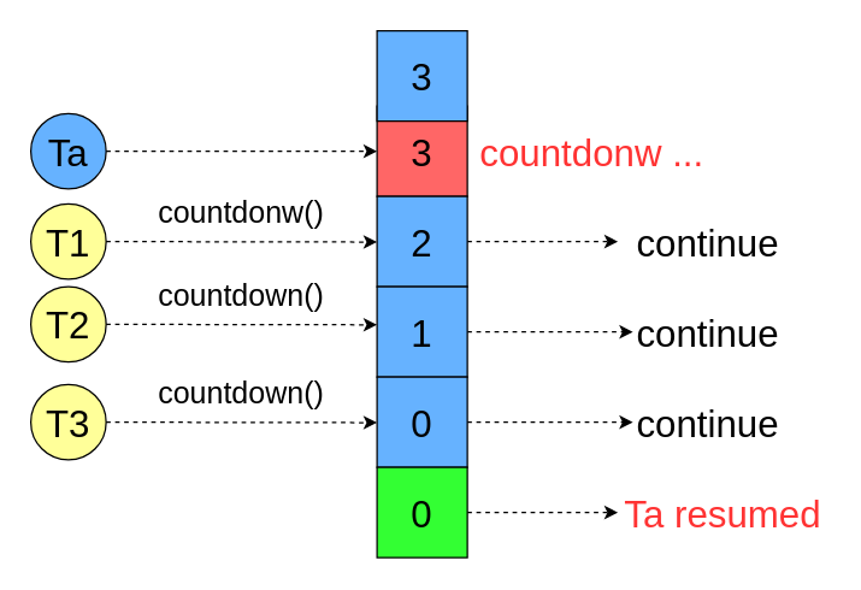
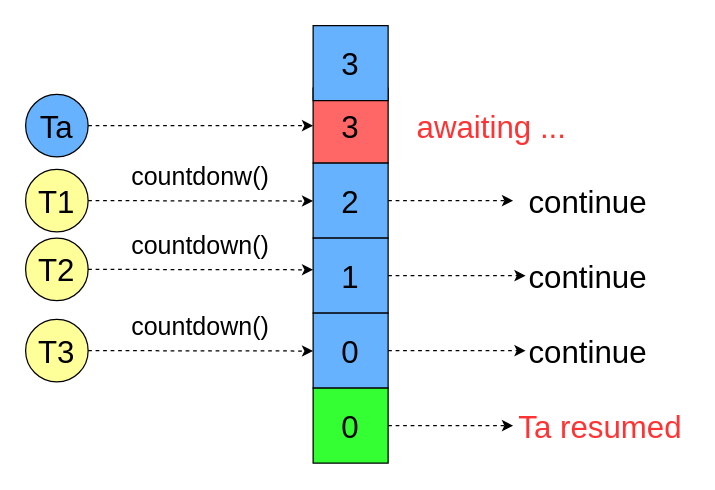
  <mxCell id="0" />
  <mxCell id="1" parent="0" />
  <mxCell id="2" value="&lt;font style=&quot;font-size: 25px&quot;&gt;3&lt;/font&gt;" style="whiteSpace=wrap;html=1;aspect=fixed;fillColor=#FF6666;" vertex="1" parent="1"><mxGeometry x="250" y="70" width="60" height="60" as="geometry" /></mxCell>
  <mxCell id="3" value="&lt;font style=&quot;font-size: 25px&quot;&gt;3&lt;/font&gt;" style="whiteSpace=wrap;html=1;aspect=fixed;fillColor=#66B2FF;" vertex="1" parent="1"><mxGeometry x="250" y="20" width="60" height="60" as="geometry" /></mxCell>
  <mxCell id="4" style="edgeStyle=none;rounded=0;orthogonalLoop=1;jettySize=auto;html=1;exitX=1;exitY=0.5;exitDx=0;exitDy=0;dashed=1;" edge="1" parent="1" source="5"><mxGeometry relative="1" as="geometry"><mxPoint x="410" y="160" as="targetPoint" /></mxGeometry></mxCell>
  <mxCell id="5" value="&lt;font style=&quot;font-size: 25px&quot;&gt;2&lt;/font&gt;" style="whiteSpace=wrap;html=1;aspect=fixed;fillColor=#66B2FF;" vertex="1" parent="1"><mxGeometry x="250" y="130" width="60" height="60" as="geometry" /></mxCell>
  <mxCell id="6" style="edgeStyle=none;rounded=0;orthogonalLoop=1;jettySize=auto;html=1;exitX=1;exitY=0.5;exitDx=0;exitDy=0;dashed=1;" edge="1" parent="1" source="7"><mxGeometry relative="1" as="geometry"><mxPoint x="420" y="220" as="targetPoint" /></mxGeometry></mxCell>
  <mxCell id="7" value="&lt;font style=&quot;font-size: 25px&quot;&gt;1&lt;/font&gt;" style="whiteSpace=wrap;html=1;aspect=fixed;fillColor=#66B2FF;" vertex="1" parent="1"><mxGeometry x="250" y="190" width="60" height="60" as="geometry" /></mxCell>
  <mxCell id="8" style="edgeStyle=none;rounded=0;orthogonalLoop=1;jettySize=auto;html=1;dashed=1;" edge="1" parent="1" source="9"><mxGeometry relative="1" as="geometry"><mxPoint x="420" y="280" as="targetPoint" /></mxGeometry></mxCell>
  <mxCell id="9" value="&lt;font style=&quot;font-size: 25px&quot;&gt;0&lt;/font&gt;" style="whiteSpace=wrap;html=1;aspect=fixed;fillColor=#66B2FF;" vertex="1" parent="1"><mxGeometry x="250" y="250" width="60" height="60" as="geometry" /></mxCell>
  <mxCell id="10" style="edgeStyle=none;rounded=0;orthogonalLoop=1;jettySize=auto;html=1;dashed=1;" edge="1" parent="1" source="11" target="27"><mxGeometry relative="1" as="geometry" /></mxCell>
  <mxCell id="11" value="&lt;font style=&quot;font-size: 25px&quot;&gt;0&lt;/font&gt;" style="whiteSpace=wrap;html=1;aspect=fixed;fillColor=#33FF33;" vertex="1" parent="1"><mxGeometry x="250" y="310" width="60" height="60" as="geometry" /></mxCell>
  <mxCell id="12" style="rounded=0;orthogonalLoop=1;jettySize=auto;html=1;dashed=1;" edge="1" parent="1" source="13" target="2"><mxGeometry relative="1" as="geometry" /></mxCell>
  <mxCell id="13" value="&lt;font style=&quot;font-size: 25px&quot;&gt;Ta&lt;/font&gt;" style="ellipse;whiteSpace=wrap;html=1;aspect=fixed;fillColor=#66b2ff;" vertex="1" parent="1"><mxGeometry x="20" y="75" width="50" height="50" as="geometry" /></mxCell>
- <mxCell id="14" value="&lt;font style=&quot;font-size: 25px&quot; color=&quot;#ff3333&quot;&gt;countdonw ...&lt;/font&gt;" style="text;html=1;strokeColor=none;fillColor=none;align=center;verticalAlign=middle;whiteSpace=wrap;rounded=0;" vertex="1" parent="1"><mxGeometry x="290" y="91.5" width="206" height="17" as="geometry" /></mxCell>
+ <mxCell id="14" value="&lt;font style=&quot;font-size: 25px&quot; color=&quot;#ff3333&quot;&gt;awaiting ...&lt;/font&gt;" style="text;html=1;strokeColor=none;fillColor=none;align=center;verticalAlign=middle;whiteSpace=wrap;rounded=0;" vertex="1" parent="1"><mxGeometry x="290" y="91.5" width="206" height="17" as="geometry" /></mxCell>
  <mxCell id="15" style="rounded=0;orthogonalLoop=1;jettySize=auto;html=1;dashed=1;" edge="1" parent="1" source="16"><mxGeometry relative="1" as="geometry"><mxPoint x="250" y="160.33" as="targetPoint" /></mxGeometry></mxCell>
  <mxCell id="16" value="&lt;font style=&quot;font-size: 25px&quot;&gt;T1&lt;/font&gt;" style="ellipse;whiteSpace=wrap;html=1;aspect=fixed;fillColor=#FFFF99;" vertex="1" parent="1"><mxGeometry x="20" y="135" width="50" height="50" as="geometry" /></mxCell>
  <mxCell id="17" value="&lt;font style=&quot;font-size: 20px&quot;&gt;countdonw()&lt;/font&gt;" style="text;html=1;strokeColor=none;fillColor=none;align=center;verticalAlign=middle;whiteSpace=wrap;rounded=0;" vertex="1" parent="1"><mxGeometry x="140" y="130" width="40" height="20" as="geometry" /></mxCell>
  <mxCell id="18" style="rounded=0;orthogonalLoop=1;jettySize=auto;html=1;dashed=1;" edge="1" parent="1" source="19"><mxGeometry relative="1" as="geometry"><mxPoint x="250" y="215.33" as="targetPoint" /></mxGeometry></mxCell>
  <mxCell id="19" value="&lt;font style=&quot;font-size: 25px&quot;&gt;T2&lt;/font&gt;" style="ellipse;whiteSpace=wrap;html=1;aspect=fixed;fillColor=#FFFF99;" vertex="1" parent="1"><mxGeometry x="20" y="190" width="50" height="50" as="geometry" /></mxCell>
  <mxCell id="20" value="&lt;font style=&quot;font-size: 20px&quot;&gt;countdown()&lt;/font&gt;" style="text;html=1;strokeColor=none;fillColor=none;align=center;verticalAlign=middle;whiteSpace=wrap;rounded=0;" vertex="1" parent="1"><mxGeometry x="140" y="185" width="40" height="20" as="geometry" /></mxCell>
  <mxCell id="21" style="rounded=0;orthogonalLoop=1;jettySize=auto;html=1;dashed=1;" edge="1" parent="1" source="22"><mxGeometry relative="1" as="geometry"><mxPoint x="250" y="280.33" as="targetPoint" /></mxGeometry></mxCell>
  <mxCell id="22" value="&lt;font style=&quot;font-size: 25px&quot;&gt;T3&lt;/font&gt;" style="ellipse;whiteSpace=wrap;html=1;aspect=fixed;fillColor=#FFFF99;" vertex="1" parent="1"><mxGeometry x="20" y="255" width="50" height="50" as="geometry" /></mxCell>
  <mxCell id="23" value="&lt;font style=&quot;font-size: 20px&quot;&gt;countdown()&lt;/font&gt;" style="text;html=1;strokeColor=none;fillColor=none;align=center;verticalAlign=middle;whiteSpace=wrap;rounded=0;" vertex="1" parent="1"><mxGeometry x="140" y="250" width="40" height="20" as="geometry" /></mxCell>
  <mxCell id="24" value="&lt;font style=&quot;font-size: 25px&quot;&gt;continue&lt;/font&gt;" style="text;html=1;strokeColor=none;fillColor=none;align=center;verticalAlign=middle;whiteSpace=wrap;rounded=0;" vertex="1" parent="1"><mxGeometry x="450" y="210" width="40" height="20" as="geometry" /></mxCell>
  <mxCell id="25" value="&lt;font style=&quot;font-size: 25px&quot;&gt;continue&lt;/font&gt;" style="text;html=1;strokeColor=none;fillColor=none;align=center;verticalAlign=middle;whiteSpace=wrap;rounded=0;" vertex="1" parent="1"><mxGeometry x="450" y="150" width="40" height="20" as="geometry" /></mxCell>
  <mxCell id="26" value="&lt;font style=&quot;font-size: 25px&quot;&gt;continue&lt;/font&gt;" style="text;html=1;strokeColor=none;fillColor=none;align=center;verticalAlign=middle;whiteSpace=wrap;rounded=0;" vertex="1" parent="1"><mxGeometry x="450" y="270" width="40" height="20" as="geometry" /></mxCell>
  <mxCell id="27" value="&lt;font style=&quot;font-size: 25px&quot; color=&quot;#ff3333&quot;&gt;Ta resumed&lt;/font&gt;" style="text;html=1;strokeColor=none;fillColor=none;align=center;verticalAlign=middle;whiteSpace=wrap;rounded=0;" vertex="1" parent="1"><mxGeometry x="410" y="325" width="140" height="30" as="geometry" /></mxCell>
